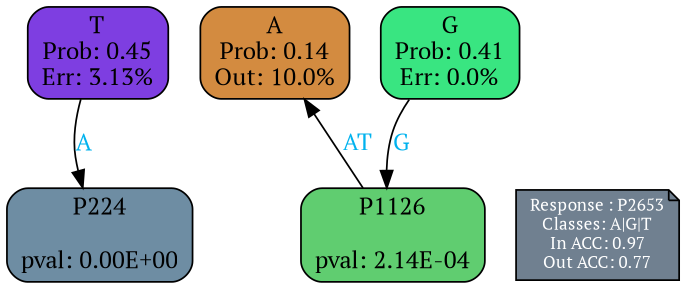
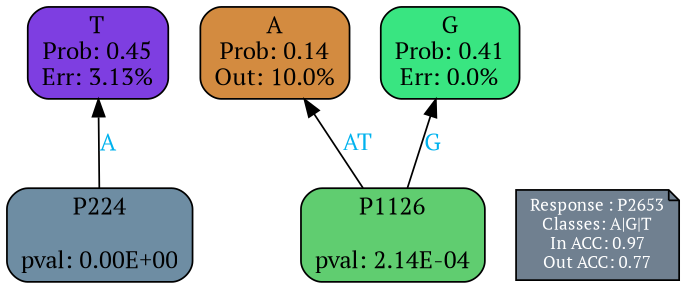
  digraph {
    fontname="PT Serif"
    ranksep=equally
    splines=polylines
    node [color=black fontname="PT Serif" shape=box style="filled, rounded"]
    edge [fontcolor=deepskyblue2 fontname="PT Serif"]
    n1 [fillcolor="#7e3ee1" label="T\nProb: 0.45\nErr: 3.13%"]
    n2 [fillcolor="#d38b40" label="A\nProb: 0.14\nOut: 10.0%"]
    n3 [fillcolor="#39e581" label="G\nProb: 0.41\nErr: 0.0%"]
    n4 [align=left fillcolor=slategray fontcolor=white fontsize=10 label="Response : P2653\nClasses: A|G|T\nIn ACC: 0.97\nOut ACC: 0.77\n" shape=note style=filled]
    n5 [fillcolor="#6e8da3" label="P224\n\npval: 0.00E+00"]
    n6 [fillcolor="#60cd70" label="P1126\n\npval: 2.14E-04"]
    subgraph sub_1 {
      rank=same
      n1
      n2
      n3
    }
    subgraph sub_2 {
      rank=same
      n4
      n5
    }
-   n1 -> n5 [label=A]
+   n5 -> n1 [label=A]
    n6 -> n2 [label=AT]
-   n3 -> n6 [label=G]
+   n6 -> n3 [label=G]
  }
